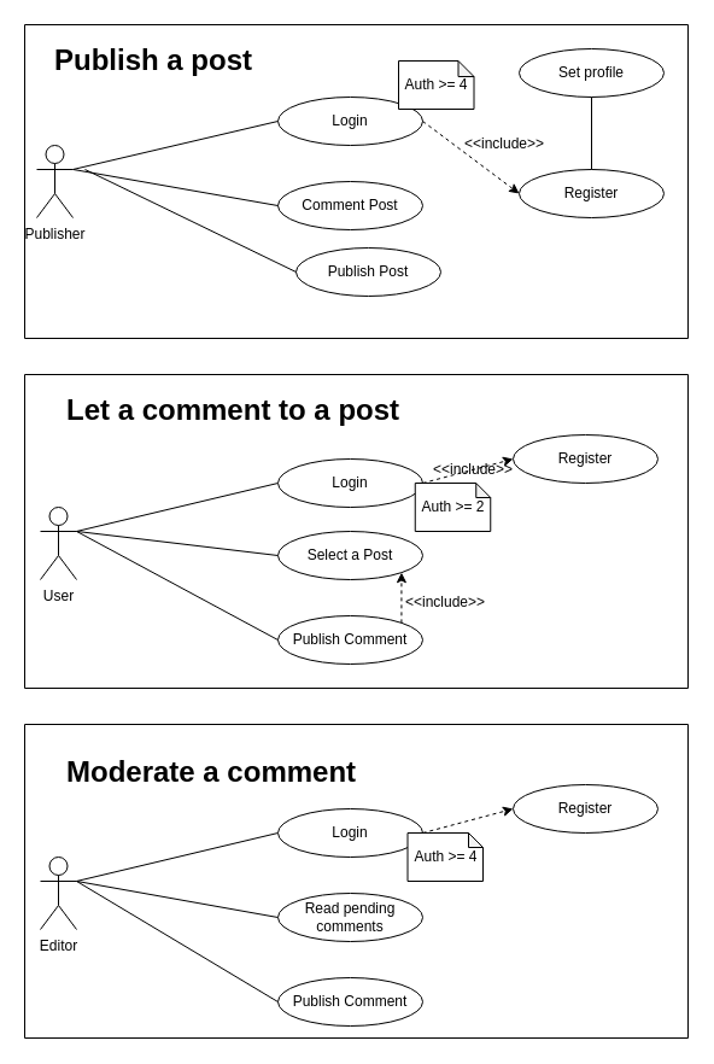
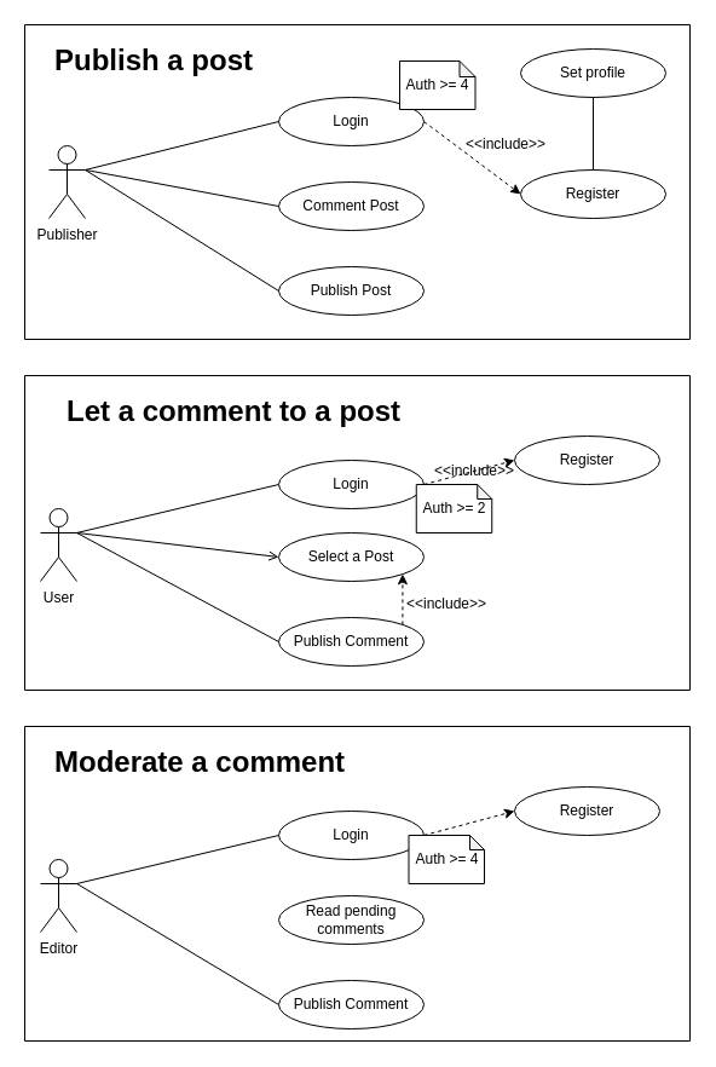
  <mxCell id="0" />
  <mxCell id="1" parent="0" />
  <mxCell id="2" value="" style="swimlane;startSize=0;" parent="1" vertex="1"><mxGeometry x="20" y="20" width="550" height="260" as="geometry"><mxRectangle x="120" y="30" width="150" height="40" as="alternateBounds" /></mxGeometry></mxCell>
  <mxCell id="3" value="Set profile" style="ellipse;whiteSpace=wrap;html=1;" parent="2" vertex="1"><mxGeometry x="410" y="20" width="120" height="40" as="geometry" /></mxCell>
  <mxCell id="4" value="&lt;h1&gt;Publish a post&lt;br&gt;&lt;/h1&gt;" style="text;html=1;strokeColor=none;fillColor=none;spacing=5;spacingTop=-20;whiteSpace=wrap;overflow=hidden;rounded=0;" parent="2" vertex="1"><mxGeometry x="20" y="10" width="400" height="40" as="geometry" /></mxCell>
  <mxCell id="5" value="Register" style="ellipse;whiteSpace=wrap;html=1;" parent="2" vertex="1"><mxGeometry x="410" y="120" width="120" height="40" as="geometry" /></mxCell>
  <mxCell id="6" value="Login" style="ellipse;whiteSpace=wrap;html=1;" parent="2" vertex="1"><mxGeometry x="210" y="60" width="120" height="40" as="geometry" /></mxCell>
  <mxCell id="7" value="" style="endArrow=classic;html=1;rounded=0;strokeColor=default;dashed=1;entryX=0;entryY=0.5;entryDx=0;entryDy=0;exitX=1;exitY=0.5;exitDx=0;exitDy=0;" parent="2" source="6" target="5" edge="1"><mxGeometry width="50" height="50" relative="1" as="geometry"><mxPoint x="360" y="150" as="sourcePoint" /><mxPoint x="410" y="100" as="targetPoint" /></mxGeometry></mxCell>
  <mxCell id="8" value="Comment Post" style="ellipse;whiteSpace=wrap;html=1;" parent="2" vertex="1"><mxGeometry x="210" y="130" width="120" height="40" as="geometry" /></mxCell>
- <mxCell id="9" value="Publish Post" style="ellipse;whiteSpace=wrap;html=1;" parent="2" vertex="1"><mxGeometry x="225" y="185" width="120" height="40" as="geometry" /></mxCell>
- <mxCell id="10" value="Publisher" style="shape=umlActor;verticalLabelPosition=bottom;verticalAlign=top;html=1;outlineConnect=0;" parent="2" vertex="1"><mxGeometry x="10" y="100" width="30" height="60" as="geometry" /></mxCell>
+ <mxCell id="9" value="Publish Post" style="ellipse;whiteSpace=wrap;html=1;" parent="2" vertex="1"><mxGeometry x="210" y="200" width="120" height="40" as="geometry" /></mxCell>
+ <mxCell id="10" value="Publisher" style="shape=umlActor;verticalLabelPosition=bottom;verticalAlign=top;html=1;outlineConnect=0;" parent="2" vertex="1"><mxGeometry x="20" y="100" width="30" height="60" as="geometry" /></mxCell>
  <mxCell id="11" value="" style="endArrow=none;html=1;rounded=0;entryX=0;entryY=0.5;entryDx=0;entryDy=0;exitX=1;exitY=0.333;exitDx=0;exitDy=0;exitPerimeter=0;" parent="2" source="10" target="8" edge="1"><mxGeometry width="50" height="50" relative="1" as="geometry"><mxPoint x="70" y="150" as="sourcePoint" /><mxPoint x="370" y="200" as="targetPoint" /></mxGeometry></mxCell>
  <mxCell id="12" value="" style="endArrow=none;html=1;rounded=0;entryX=0;entryY=0.5;entryDx=0;entryDy=0;exitX=1;exitY=0.333;exitDx=0;exitDy=0;exitPerimeter=0;" parent="2" source="10" target="6" edge="1"><mxGeometry width="50" height="50" relative="1" as="geometry"><mxPoint x="120" y="150" as="sourcePoint" /><mxPoint x="170" y="100" as="targetPoint" /></mxGeometry></mxCell>
  <mxCell id="13" value="" style="endArrow=none;html=1;rounded=0;entryX=0;entryY=0.5;entryDx=0;entryDy=0;" parent="2" target="9" edge="1"><mxGeometry width="50" height="50" relative="1" as="geometry"><mxPoint x="50" y="120" as="sourcePoint" /><mxPoint x="220" y="160" as="targetPoint" /></mxGeometry></mxCell>
  <mxCell id="14" value="" style="endArrow=none;html=1;rounded=0;entryX=0.5;entryY=1;entryDx=0;entryDy=0;exitX=0.5;exitY=0;exitDx=0;exitDy=0;" edge="1" parent="2" source="5" target="3"><mxGeometry width="50" height="50" relative="1" as="geometry"><mxPoint x="290" y="120" as="sourcePoint" /><mxPoint x="450" y="80" as="targetPoint" /></mxGeometry></mxCell>
  <mxCell id="15" value="&lt;p&gt;&amp;lt;&amp;lt;include&amp;gt;&amp;gt;&lt;/p&gt;" style="text;html=1;strokeColor=none;fillColor=none;spacing=5;spacingTop=-20;whiteSpace=wrap;overflow=hidden;rounded=0;" parent="2" vertex="1"><mxGeometry x="360" y="90" width="75" height="20" as="geometry" /></mxCell>
  <mxCell id="16" value="&lt;div&gt;Auth &amp;gt;= 4&lt;br&gt;&lt;/div&gt;" style="shape=note;whiteSpace=wrap;html=1;backgroundOutline=1;darkOpacity=0.05;size=13;" vertex="1" parent="2"><mxGeometry x="310" y="30" width="62.5" height="40" as="geometry" /></mxCell>
  <mxCell id="17" value="" style="swimlane;startSize=0;" parent="1" vertex="1"><mxGeometry x="20" y="310" width="550" height="260" as="geometry"><mxRectangle x="120" y="300" width="70" height="40" as="alternateBounds" /></mxGeometry></mxCell>
  <mxCell id="18" value="&lt;h1&gt;Let a comment to a post&lt;br&gt;&lt;/h1&gt;" style="text;html=1;strokeColor=none;fillColor=none;spacing=5;spacingTop=-20;whiteSpace=wrap;overflow=hidden;rounded=0;" parent="17" vertex="1"><mxGeometry x="30" y="10" width="360" height="40" as="geometry" /></mxCell>
  <mxCell id="19" value="Register" style="ellipse;whiteSpace=wrap;html=1;" parent="17" vertex="1"><mxGeometry x="405" y="50" width="120" height="40" as="geometry" /></mxCell>
  <mxCell id="20" value="User" style="shape=umlActor;verticalLabelPosition=bottom;verticalAlign=top;html=1;outlineConnect=0;" parent="17" vertex="1"><mxGeometry x="13" y="110" width="30" height="60" as="geometry" /></mxCell>
- <mxCell id="21" value="" style="endArrow=none;html=1;rounded=0;entryX=0;entryY=0.5;entryDx=0;entryDy=0;exitX=1;exitY=0.333;exitDx=0;exitDy=0;exitPerimeter=0;" parent="17" source="20" target="25" edge="1"><mxGeometry width="50" height="50" relative="1" as="geometry"><mxPoint x="65" y="160" as="sourcePoint" /><mxPoint x="365" y="210" as="targetPoint" /></mxGeometry></mxCell>
+ <mxCell id="21" value="" style="endArrow=open;html=1;rounded=0;entryX=0;entryY=0.5;entryDx=0;entryDy=0;exitX=1;exitY=0.333;exitDx=0;exitDy=0;exitPerimeter=0;" parent="17" source="20" target="25" edge="1"><mxGeometry width="50" height="50" relative="1" as="geometry"><mxPoint x="65" y="160" as="sourcePoint" /><mxPoint x="365" y="210" as="targetPoint" /></mxGeometry></mxCell>
  <mxCell id="22" value="" style="endArrow=none;html=1;rounded=0;entryX=0;entryY=0.5;entryDx=0;entryDy=0;exitX=1;exitY=0.333;exitDx=0;exitDy=0;exitPerimeter=0;" parent="17" source="20" target="23" edge="1"><mxGeometry width="50" height="50" relative="1" as="geometry"><mxPoint x="115" y="160" as="sourcePoint" /><mxPoint x="165" y="110" as="targetPoint" /></mxGeometry></mxCell>
  <mxCell id="23" value="Login" style="ellipse;whiteSpace=wrap;html=1;" parent="17" vertex="1"><mxGeometry x="210" y="70" width="120" height="40" as="geometry" /></mxCell>
  <mxCell id="24" value="" style="endArrow=classic;html=1;rounded=0;strokeColor=default;dashed=1;entryX=0;entryY=0.5;entryDx=0;entryDy=0;exitX=1;exitY=0.5;exitDx=0;exitDy=0;" parent="17" source="23" target="19" edge="1"><mxGeometry width="50" height="50" relative="1" as="geometry"><mxPoint x="355" y="160" as="sourcePoint" /><mxPoint x="405" y="110" as="targetPoint" /></mxGeometry></mxCell>
  <mxCell id="25" value="Select a Post" style="ellipse;whiteSpace=wrap;html=1;" parent="17" vertex="1"><mxGeometry x="210" y="130" width="120" height="40" as="geometry" /></mxCell>
  <mxCell id="26" value="Publish Comment" style="ellipse;whiteSpace=wrap;html=1;" parent="17" vertex="1"><mxGeometry x="210" y="200" width="120" height="40" as="geometry" /></mxCell>
  <mxCell id="27" value="" style="endArrow=none;html=1;rounded=0;entryX=0;entryY=0.5;entryDx=0;entryDy=0;exitX=1;exitY=0.333;exitDx=0;exitDy=0;exitPerimeter=0;" parent="17" source="20" target="26" edge="1"><mxGeometry width="50" height="50" relative="1" as="geometry"><mxPoint x="450" y="180" as="sourcePoint" /><mxPoint x="215" y="170" as="targetPoint" /></mxGeometry></mxCell>
  <mxCell id="28" value="&lt;div&gt;Auth &amp;gt;= 2&lt;br&gt;&lt;/div&gt;" style="shape=note;whiteSpace=wrap;html=1;backgroundOutline=1;darkOpacity=0.05;size=12;" vertex="1" parent="17"><mxGeometry x="323.75" y="90" width="62.5" height="40" as="geometry" /></mxCell>
  <mxCell id="29" value="&lt;p&gt;&amp;lt;&amp;lt;include&amp;gt;&amp;gt;&lt;/p&gt;" style="text;html=1;strokeColor=none;fillColor=none;spacing=5;spacingTop=-20;whiteSpace=wrap;overflow=hidden;rounded=0;" vertex="1" parent="17"><mxGeometry x="311.25" y="180" width="75" height="20" as="geometry" /></mxCell>
  <mxCell id="30" value="" style="endArrow=classic;html=1;rounded=0;strokeColor=default;dashed=1;entryX=1;entryY=1;entryDx=0;entryDy=0;exitX=1;exitY=0;exitDx=0;exitDy=0;" edge="1" parent="17" source="26" target="25"><mxGeometry width="50" height="50" relative="1" as="geometry"><mxPoint x="627" y="60" as="sourcePoint" /><mxPoint x="707" y="120" as="targetPoint" /></mxGeometry></mxCell>
  <mxCell id="31" value="" style="swimlane;startSize=0;" vertex="1" parent="1"><mxGeometry x="20" y="600" width="550" height="260" as="geometry"><mxRectangle x="120" y="300" width="70" height="40" as="alternateBounds" /></mxGeometry></mxCell>
- <mxCell id="32" value="&lt;h1&gt;Moderate a comment&lt;br&gt;&lt;/h1&gt;" style="text;html=1;strokeColor=none;fillColor=none;spacing=5;spacingTop=-20;whiteSpace=wrap;overflow=hidden;rounded=0;" vertex="1" parent="31"><mxGeometry x="30" y="20" width="360" height="40" as="geometry" /></mxCell>
+ <mxCell id="32" value="&lt;h1&gt;Moderate a comment&lt;br&gt;&lt;/h1&gt;" style="text;html=1;strokeColor=none;fillColor=none;spacing=5;spacingTop=-20;whiteSpace=wrap;overflow=hidden;rounded=0;" vertex="1" parent="31"><mxGeometry x="20" y="10" width="360" height="40" as="geometry" /></mxCell>
  <mxCell id="33" value="Register" style="ellipse;whiteSpace=wrap;html=1;" vertex="1" parent="31"><mxGeometry x="405" y="50" width="120" height="40" as="geometry" /></mxCell>
  <mxCell id="34" value="Editor" style="shape=umlActor;verticalLabelPosition=bottom;verticalAlign=top;html=1;outlineConnect=0;" vertex="1" parent="31"><mxGeometry x="13" y="110" width="30" height="60" as="geometry" /></mxCell>
- <mxCell id="35" value="" style="endArrow=none;html=1;rounded=0;entryX=0;entryY=0.5;entryDx=0;entryDy=0;exitX=1;exitY=0.333;exitDx=0;exitDy=0;exitPerimeter=0;" edge="1" parent="31" source="34" target="39"><mxGeometry width="50" height="50" relative="1" as="geometry"><mxPoint x="65" y="160" as="sourcePoint" /><mxPoint x="365" y="210" as="targetPoint" /></mxGeometry></mxCell>
  <mxCell id="36" value="" style="endArrow=none;html=1;rounded=0;entryX=0;entryY=0.5;entryDx=0;entryDy=0;exitX=1;exitY=0.333;exitDx=0;exitDy=0;exitPerimeter=0;" edge="1" parent="31" source="34" target="37"><mxGeometry width="50" height="50" relative="1" as="geometry"><mxPoint x="115" y="160" as="sourcePoint" /><mxPoint x="165" y="110" as="targetPoint" /></mxGeometry></mxCell>
  <mxCell id="37" value="Login" style="ellipse;whiteSpace=wrap;html=1;" vertex="1" parent="31"><mxGeometry x="210" y="70" width="120" height="40" as="geometry" /></mxCell>
  <mxCell id="38" value="" style="endArrow=classic;html=1;rounded=0;strokeColor=default;dashed=1;entryX=0;entryY=0.5;entryDx=0;entryDy=0;exitX=1;exitY=0.5;exitDx=0;exitDy=0;" edge="1" parent="31" source="37" target="33"><mxGeometry width="50" height="50" relative="1" as="geometry"><mxPoint x="355" y="160" as="sourcePoint" /><mxPoint x="405" y="110" as="targetPoint" /></mxGeometry></mxCell>
  <mxCell id="39" value="Read pending comments" style="ellipse;whiteSpace=wrap;html=1;" vertex="1" parent="31"><mxGeometry x="210" y="140" width="120" height="40" as="geometry" /></mxCell>
  <mxCell id="40" value="Publish Comment" style="ellipse;whiteSpace=wrap;html=1;" vertex="1" parent="31"><mxGeometry x="210" y="210" width="120" height="40" as="geometry" /></mxCell>
  <mxCell id="41" value="" style="endArrow=none;html=1;rounded=0;entryX=0;entryY=0.5;entryDx=0;entryDy=0;exitX=1;exitY=0.333;exitDx=0;exitDy=0;exitPerimeter=0;" edge="1" parent="31" source="34" target="40"><mxGeometry width="50" height="50" relative="1" as="geometry"><mxPoint x="45" y="130" as="sourcePoint" /><mxPoint x="215" y="170" as="targetPoint" /></mxGeometry></mxCell>
  <mxCell id="42" value="&lt;div&gt;Auth &amp;gt;= 4&lt;br&gt;&lt;/div&gt;" style="shape=note;whiteSpace=wrap;html=1;backgroundOutline=1;darkOpacity=0.05;size=12;" vertex="1" parent="31"><mxGeometry x="317.5" y="90" width="62.5" height="40" as="geometry" /></mxCell>
  <mxCell id="43" value="&lt;p&gt;&amp;lt;&amp;lt;include&amp;gt;&amp;gt;&lt;/p&gt;" style="text;html=1;strokeColor=none;fillColor=none;spacing=5;spacingTop=-20;whiteSpace=wrap;overflow=hidden;rounded=0;" vertex="1" parent="1"><mxGeometry x="353.75" y="380" width="75" height="20" as="geometry" /></mxCell>
